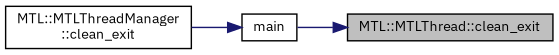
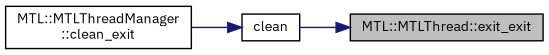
  digraph {
    fontname="IBM Plex Sans"
    rankdir=RL
    node [color=black fillcolor=white fontname="IBM Plex Sans" fontsize=10 shape=record style=filled]
    edge [color=midnightblue dir=back fontname="IBM Plex Sans" fontsize=10 labelfontname=Helvetica labelfontsize=10 style=solid]
-   n1 [fillcolor=grey75 fontcolor=black height=0.2 label="MTL::MTLThread::clean_exit" width=0.4]
-   n2 [height=0.2 label=main width=0.4]
+   n1 [fillcolor=grey75 fontcolor=black height=0.2 label="MTL::MTLThread::exit_exit" width=0.4]
+   n2 [height=0.2 label=clean width=0.4]
    n3 [height=0.2 label="MTL::MTLThreadManager\l::clean_exit" width=0.4]
    n1 -> n2
    n2 -> n3
  }
